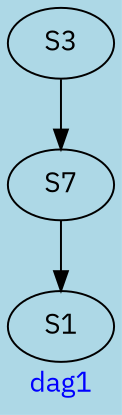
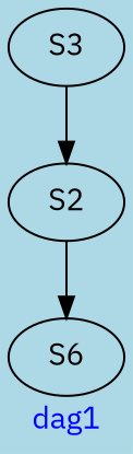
  digraph {
    bgcolor=lightblue
    fontcolor=blue
    fontname="IBM Plex Sans"
    label=dag1
    node [fontname="IBM Plex Sans"]
    edge [fontname="IBM Plex Sans"]
-   S2 [label=S7]
-   S1
+   S2
+   S1 [label=S6]
    S3
    S2 -> S1
    S3 -> S2
  }
